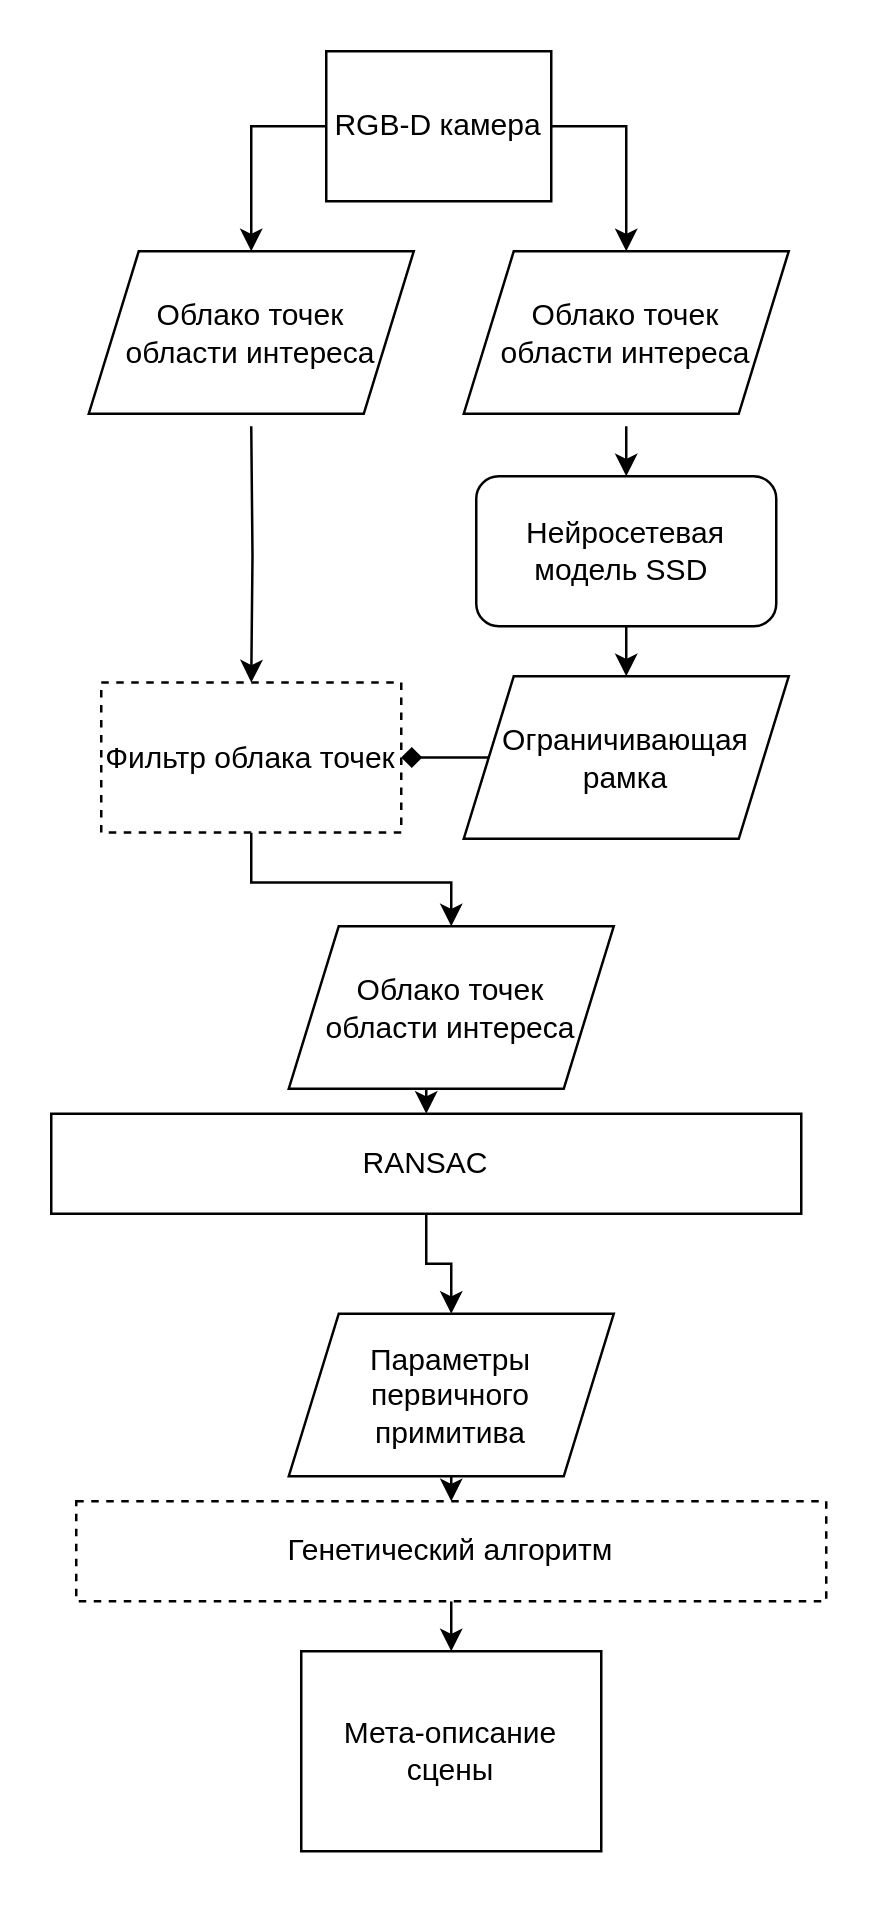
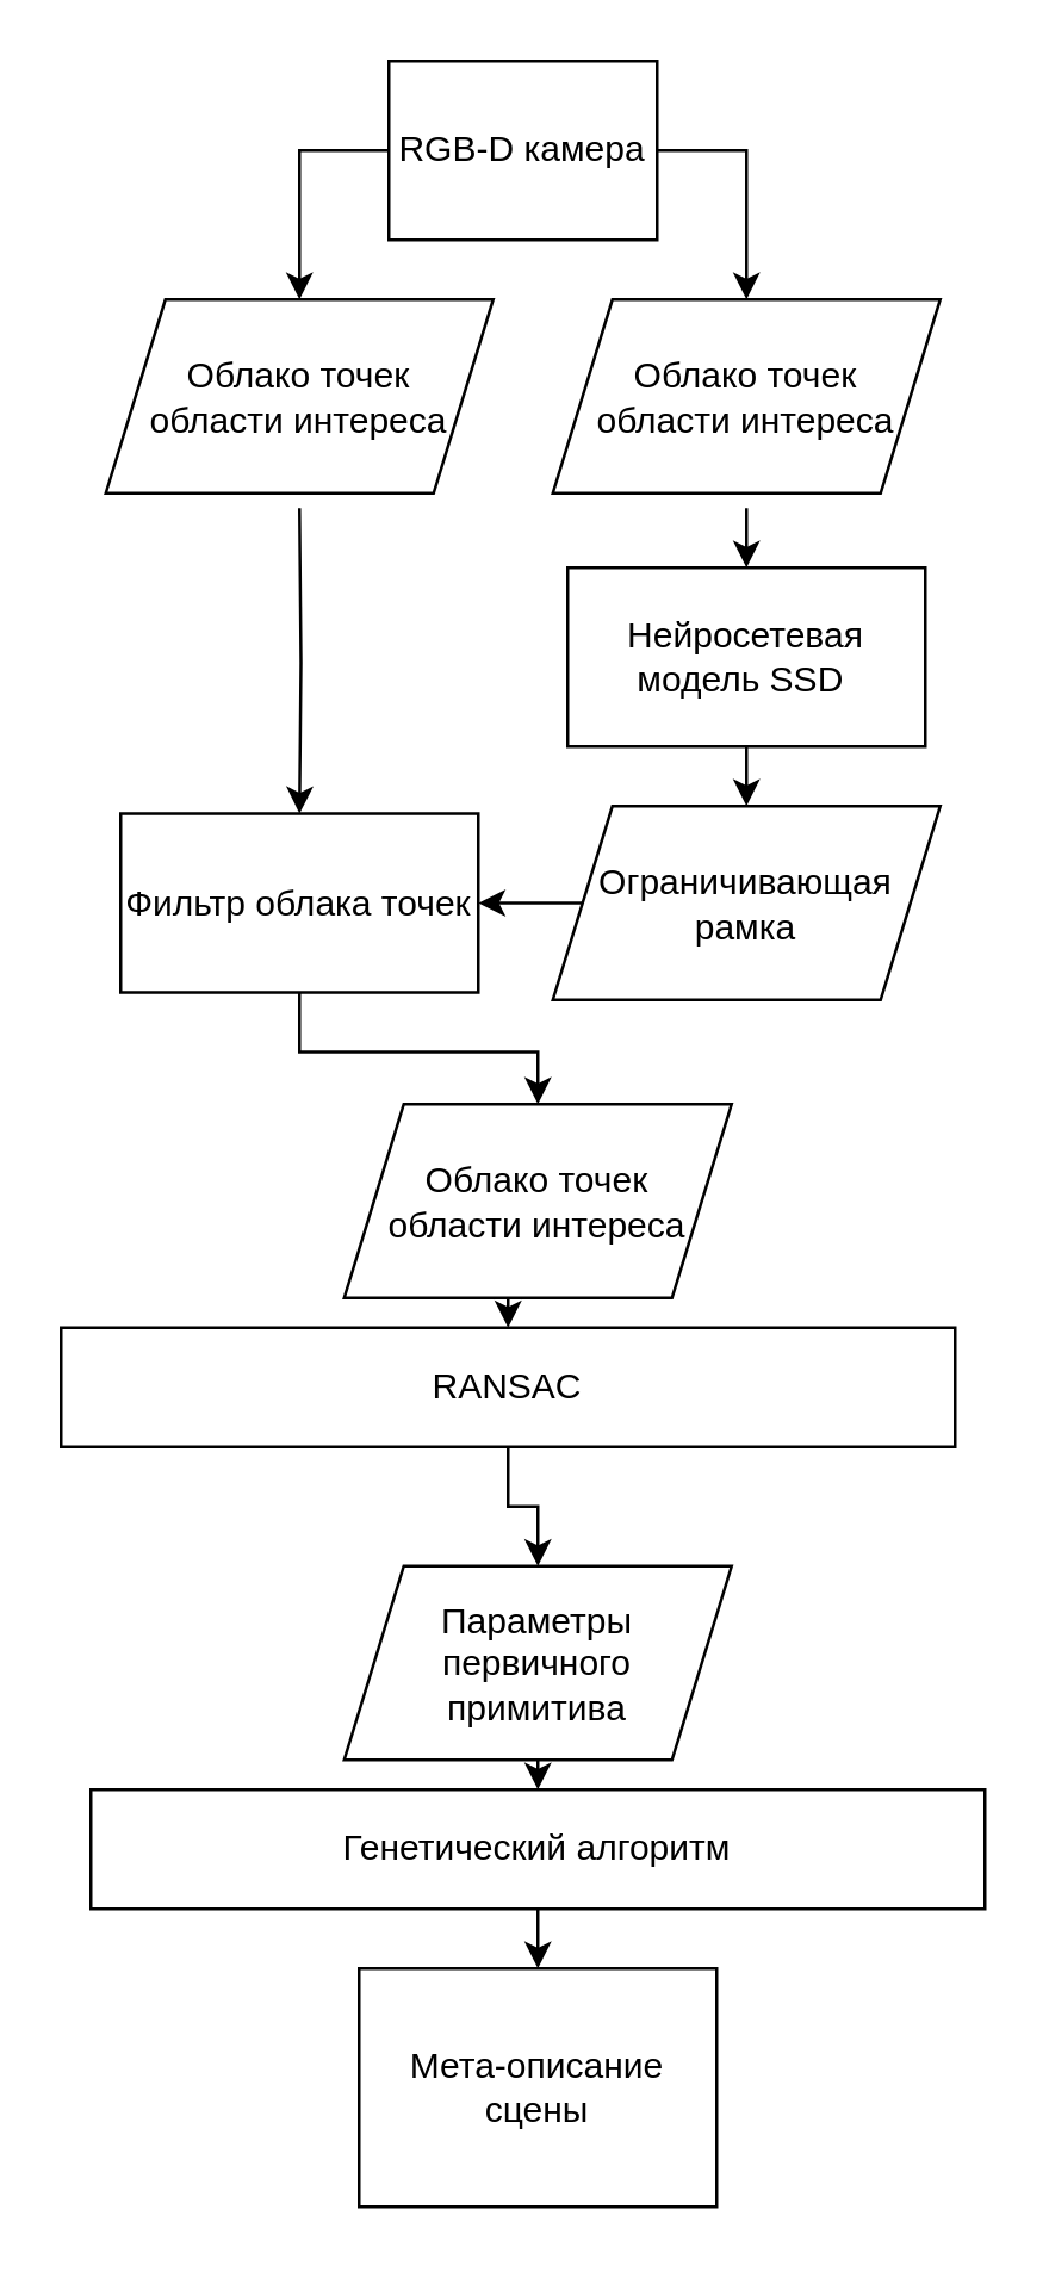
  <mxCell id="0" />
  <mxCell id="1" parent="0" />
  <mxCell id="2" style="edgeStyle=orthogonalEdgeStyle;rounded=0;orthogonalLoop=1;jettySize=auto;html=1;exitX=0.5;exitY=1;exitDx=0;exitDy=0;entryX=0.5;entryY=0;entryDx=0;entryDy=0;" parent="1" target="5" edge="1"><mxGeometry relative="1" as="geometry"><mxPoint x="250" y="170" as="sourcePoint" /></mxGeometry></mxCell>
  <mxCell id="3" style="edgeStyle=orthogonalEdgeStyle;rounded=0;orthogonalLoop=1;jettySize=auto;html=1;exitX=0.5;exitY=1;exitDx=0;exitDy=0;entryX=0.5;entryY=0;entryDx=0;entryDy=0;" parent="1" target="9" edge="1"><mxGeometry relative="1" as="geometry"><mxPoint x="100" y="170" as="sourcePoint" /></mxGeometry></mxCell>
  <mxCell id="4" style="edgeStyle=orthogonalEdgeStyle;rounded=0;orthogonalLoop=1;jettySize=auto;html=1;exitX=0.5;exitY=1;exitDx=0;exitDy=0;entryX=0.5;entryY=0;entryDx=0;entryDy=0;" parent="1" source="5" target="11" edge="1"><mxGeometry relative="1" as="geometry" /></mxCell>
- <mxCell id="5" value="Нейросетевая модель SSD&amp;nbsp;" style="whiteSpace=wrap;html=1;rounded=1;" parent="1" vertex="1"><mxGeometry x="190" y="190" width="120" height="60" as="geometry" /></mxCell>
+ <mxCell id="5" value="Нейросетевая модель SSD&amp;nbsp;" style="rounded=0;whiteSpace=wrap;html=1;" parent="1" vertex="1"><mxGeometry x="190" y="190" width="120" height="60" as="geometry" /></mxCell>
  <mxCell id="6" style="edgeStyle=orthogonalEdgeStyle;rounded=0;orthogonalLoop=1;jettySize=auto;html=1;exitX=0.5;exitY=1;exitDx=0;exitDy=0;entryX=0.5;entryY=0;entryDx=0;entryDy=0;" parent="1" source="7" target="15" edge="1"><mxGeometry relative="1" as="geometry" /></mxCell>
  <mxCell id="7" value="RANSAC" style="rounded=0;whiteSpace=wrap;html=1;" parent="1" vertex="1"><mxGeometry x="20" y="445" width="300" height="40" as="geometry" /></mxCell>
  <mxCell id="8" style="edgeStyle=orthogonalEdgeStyle;rounded=0;orthogonalLoop=1;jettySize=auto;html=1;exitX=0.5;exitY=1;exitDx=0;exitDy=0;" parent="1" source="9" target="13" edge="1"><mxGeometry relative="1" as="geometry" /></mxCell>
- <mxCell id="9" value="Фильтр облака точек" style="rounded=0;whiteSpace=wrap;html=1;dashed=1;" parent="1" vertex="1"><mxGeometry x="40" y="272.5" width="120" height="60" as="geometry" /></mxCell>
- <mxCell id="10" style="edgeStyle=orthogonalEdgeStyle;rounded=0;orthogonalLoop=1;jettySize=auto;html=1;exitX=0;exitY=0.5;exitDx=0;exitDy=0;entryX=1;entryY=0.5;entryDx=0;entryDy=0;endArrow=diamond;" parent="1" source="11" target="9" edge="1"><mxGeometry relative="1" as="geometry" /></mxCell>
+ <mxCell id="9" value="Фильтр облака точек" style="rounded=0;whiteSpace=wrap;html=1;" parent="1" vertex="1"><mxGeometry x="40" y="272.5" width="120" height="60" as="geometry" /></mxCell>
+ <mxCell id="10" style="edgeStyle=orthogonalEdgeStyle;rounded=0;orthogonalLoop=1;jettySize=auto;html=1;exitX=0;exitY=0.5;exitDx=0;exitDy=0;entryX=1;entryY=0.5;entryDx=0;entryDy=0;" parent="1" source="11" target="9" edge="1"><mxGeometry relative="1" as="geometry" /></mxCell>
  <mxCell id="11" value="&lt;span&gt;Ограничивающая рамка&lt;/span&gt;" style="shape=parallelogram;perimeter=parallelogramPerimeter;whiteSpace=wrap;html=1;fixedSize=1;" parent="1" vertex="1"><mxGeometry x="185" y="270" width="130" height="65" as="geometry" /></mxCell>
  <mxCell id="12" style="edgeStyle=orthogonalEdgeStyle;rounded=0;orthogonalLoop=1;jettySize=auto;html=1;exitX=0.5;exitY=1;exitDx=0;exitDy=0;entryX=0.5;entryY=0;entryDx=0;entryDy=0;" parent="1" source="13" target="7" edge="1"><mxGeometry relative="1" as="geometry" /></mxCell>
  <mxCell id="13" value="&lt;span&gt;Облако точек &lt;br&gt;области интереса&lt;/span&gt;" style="shape=parallelogram;perimeter=parallelogramPerimeter;whiteSpace=wrap;html=1;fixedSize=1;" parent="1" vertex="1"><mxGeometry x="115" y="370" width="130" height="65" as="geometry" /></mxCell>
  <mxCell id="14" style="edgeStyle=orthogonalEdgeStyle;rounded=0;orthogonalLoop=1;jettySize=auto;html=1;exitX=0.5;exitY=1;exitDx=0;exitDy=0;entryX=0.5;entryY=0;entryDx=0;entryDy=0;" parent="1" source="15" target="17" edge="1"><mxGeometry relative="1" as="geometry" /></mxCell>
  <mxCell id="15" value="Параметры первичного &lt;br&gt;примитива" style="shape=parallelogram;perimeter=parallelogramPerimeter;whiteSpace=wrap;html=1;fixedSize=1;" parent="1" vertex="1"><mxGeometry x="115" y="525" width="130" height="65" as="geometry" /></mxCell>
  <mxCell id="16" style="edgeStyle=orthogonalEdgeStyle;rounded=0;orthogonalLoop=1;jettySize=auto;html=1;exitX=0.5;exitY=1;exitDx=0;exitDy=0;entryX=0.5;entryY=0;entryDx=0;entryDy=0;" parent="1" source="17" target="18" edge="1"><mxGeometry relative="1" as="geometry" /></mxCell>
- <mxCell id="17" value="Генетический алгоритм" style="rounded=0;whiteSpace=wrap;html=1;dashed=1;" parent="1" vertex="1"><mxGeometry x="30" y="600" width="300" height="40" as="geometry" /></mxCell>
+ <mxCell id="17" value="Генетический алгоритм" style="rounded=0;whiteSpace=wrap;html=1;" parent="1" vertex="1"><mxGeometry x="30" y="600" width="300" height="40" as="geometry" /></mxCell>
  <mxCell id="18" value="Мета-описание сцены" style="whiteSpace=wrap;html=1;rounded=0;" parent="1" vertex="1"><mxGeometry x="120" y="660" width="120" height="80" as="geometry" /></mxCell>
  <mxCell id="19" style="edgeStyle=orthogonalEdgeStyle;rounded=0;orthogonalLoop=1;jettySize=auto;html=1;exitX=1;exitY=0.5;exitDx=0;exitDy=0;entryX=0.5;entryY=0;entryDx=0;entryDy=0;" edge="1" parent="1" source="21" target="23"><mxGeometry relative="1" as="geometry" /></mxCell>
  <mxCell id="20" style="edgeStyle=orthogonalEdgeStyle;rounded=0;orthogonalLoop=1;jettySize=auto;html=1;exitX=0;exitY=0.5;exitDx=0;exitDy=0;entryX=0.5;entryY=0;entryDx=0;entryDy=0;" edge="1" parent="1" source="21" target="22"><mxGeometry relative="1" as="geometry" /></mxCell>
  <mxCell id="21" value="RGB-D камера" style="rounded=0;whiteSpace=wrap;html=1;" vertex="1" parent="1"><mxGeometry x="130" y="20" width="90" height="60" as="geometry" /></mxCell>
  <mxCell id="22" value="&lt;span&gt;Облако точек &lt;br&gt;области интереса&lt;/span&gt;" style="shape=parallelogram;perimeter=parallelogramPerimeter;whiteSpace=wrap;html=1;fixedSize=1;" vertex="1" parent="1"><mxGeometry x="35" y="100" width="130" height="65" as="geometry" /></mxCell>
  <mxCell id="23" value="&lt;span&gt;Облако точек &lt;br&gt;области интереса&lt;/span&gt;" style="shape=parallelogram;perimeter=parallelogramPerimeter;whiteSpace=wrap;html=1;fixedSize=1;" vertex="1" parent="1"><mxGeometry x="185" y="100" width="130" height="65" as="geometry" /></mxCell>
